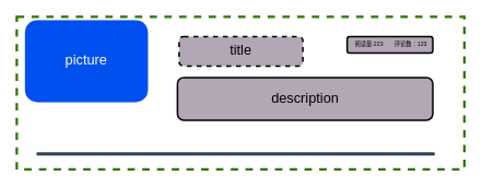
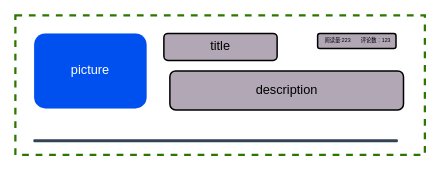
  <mxCell id="0" />
  <mxCell id="1" parent="0" />
  <mxCell id="2" value="" style="whiteSpace=wrap;html=1;fillColor=none;fontColor=#ffffff;strokeColor=#2D7600;dashed=1;strokeWidth=3;" vertex="1" parent="1"><mxGeometry x="20" y="20" width="546" height="186" as="geometry" /></mxCell>
- <mxCell id="3" value="&lt;font style=&quot;font-size: 17px&quot;&gt;picture&lt;/font&gt;" style="whiteSpace=wrap;html=1;strokeWidth=0;fillColor=#0050ef;fontColor=#ffffff;strokeColor=#001DBC;rounded=1;" vertex="1" parent="1"><mxGeometry x="30" y="24" width="150" height="100" as="geometry" /></mxCell>
+ <mxCell id="3" value="&lt;font style=&quot;font-size: 17px&quot;&gt;picture&lt;/font&gt;" style="whiteSpace=wrap;html=1;strokeWidth=0;fillColor=#0050ef;fontColor=#ffffff;strokeColor=#001DBC;rounded=1;" vertex="1" parent="1"><mxGeometry x="45" y="44" width="150" height="100" as="geometry" /></mxCell>
  <mxCell id="4" value="" style="whiteSpace=wrap;html=1;rounded=1;fontSize=17;strokeWidth=2;fillColor=#B1A7B5;fontColor=#ffffff;strokeColor=#314354;" vertex="1" parent="1"><mxGeometry x="45" y="186" width="484" height="2" as="geometry" /></mxCell>
- <mxCell id="5" value="title" style="whiteSpace=wrap;html=1;rounded=1;fontSize=17;strokeWidth=2;fillColor=#B1A7B5;dashed=1;" vertex="1" parent="1"><mxGeometry x="218" y="44" width="151" height="36" as="geometry" /></mxCell>
- <mxCell id="6" value="description" style="whiteSpace=wrap;html=1;rounded=1;fontSize=17;strokeWidth=2;fillColor=#B1A7B5;" vertex="1" parent="1"><mxGeometry x="216" y="94" width="311.5" height="52" as="geometry" /></mxCell>
+ <mxCell id="5" value="title" style="whiteSpace=wrap;html=1;rounded=1;fontSize=17;strokeWidth=2;fillColor=#B1A7B5;" vertex="1" parent="1"><mxGeometry x="218" y="44" width="151" height="36" as="geometry" /></mxCell>
+ <mxCell id="6" value="description" style="whiteSpace=wrap;html=1;rounded=1;fontSize=17;strokeWidth=2;fillColor=#B1A7B5;" vertex="1" parent="1"><mxGeometry x="226" y="94" width="311.5" height="52" as="geometry" /></mxCell>
  <mxCell id="7" value="&lt;div style=&quot;font-size: 7px&quot;&gt;&lt;font style=&quot;font-size: 7px&quot;&gt;&amp;nbsp; &amp;nbsp; 阅读量:223&amp;nbsp; &amp;nbsp; &amp;nbsp; &amp;nbsp;评论数：123&lt;/font&gt;&lt;span&gt;&amp;nbsp;&lt;/span&gt;&lt;/div&gt;" style="whiteSpace=wrap;html=1;rounded=1;fontSize=17;strokeWidth=2;fillColor=#B1A7B5;align=left;" vertex="1" parent="1"><mxGeometry x="423" y="44" width="104.5" height="20" as="geometry" /></mxCell>
